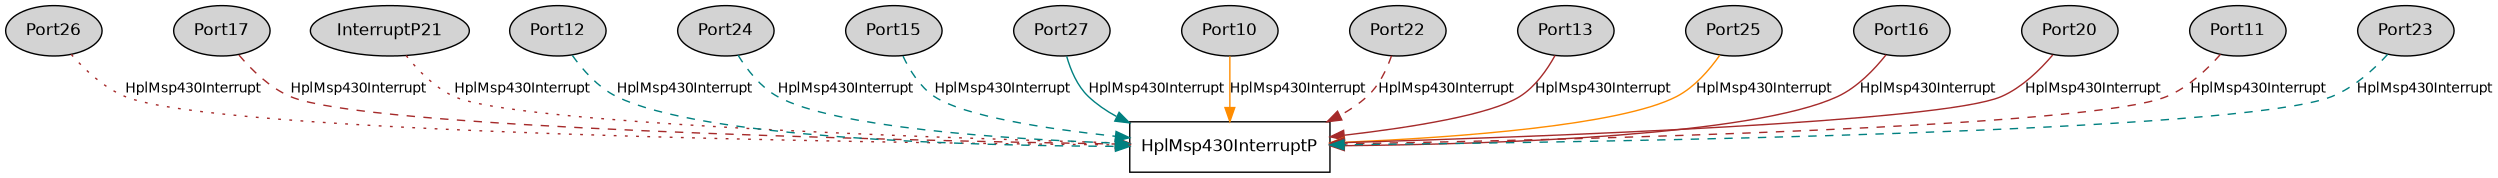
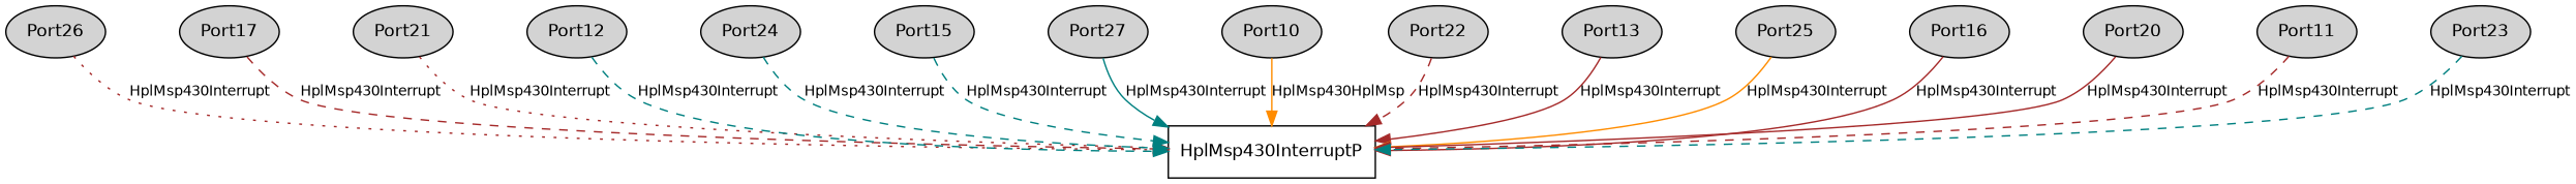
  digraph {
    fontname="DejaVu Sans"
    node [fontname="DejaVu Sans" fontsize=12 shape=ellipse style=filled]
    edge [color=brown fontname="DejaVu Sans" fontsize=10 style=dashed]
    HplMsp430InterruptP [shape=box style=""]
    n2 [label=Port26]
    n3 [label=Port17]
-   n4 [label=InterruptP21]
+   n4 [label=Port21]
    n5 [label=Port12]
    n6 [label=Port24]
    n7 [label=Port15]
    n8 [label=Port27]
    n9 [label=Port10]
    n10 [label=Port22]
    n11 [label=Port13]
    n12 [label=Port25]
    n13 [label=Port16]
    n14 [label=Port20]
    n15 [label=Port11]
    n16 [label=Port23]
    n2 -> HplMsp430InterruptP [label=HplMsp430Interrupt style=dotted]
    n3 -> HplMsp430InterruptP [label=HplMsp430Interrupt]
    n4 -> HplMsp430InterruptP [label=HplMsp430Interrupt style=dotted]
    n5 -> HplMsp430InterruptP [color=teal label=HplMsp430Interrupt]
    n6 -> HplMsp430InterruptP [color=teal label=HplMsp430Interrupt]
    n7 -> HplMsp430InterruptP [color=teal label=HplMsp430Interrupt]
    n8 -> HplMsp430InterruptP [color=teal label=HplMsp430Interrupt style=solid]
-   n9 -> HplMsp430InterruptP [color=darkorange label=HplMsp430Interrupt style=solid]
+   n9 -> HplMsp430InterruptP [color=darkorange label=HplMsp430HplMsp style=solid]
    n10 -> HplMsp430InterruptP [label=HplMsp430Interrupt]
    n11 -> HplMsp430InterruptP [label=HplMsp430Interrupt style=solid]
    n12 -> HplMsp430InterruptP [color=darkorange label=HplMsp430Interrupt style=solid]
    n13 -> HplMsp430InterruptP [label=HplMsp430Interrupt style=solid]
    n14 -> HplMsp430InterruptP [label=HplMsp430Interrupt style=solid]
    n15 -> HplMsp430InterruptP [label=HplMsp430Interrupt]
    n16 -> HplMsp430InterruptP [color=teal label=HplMsp430Interrupt]
  }
